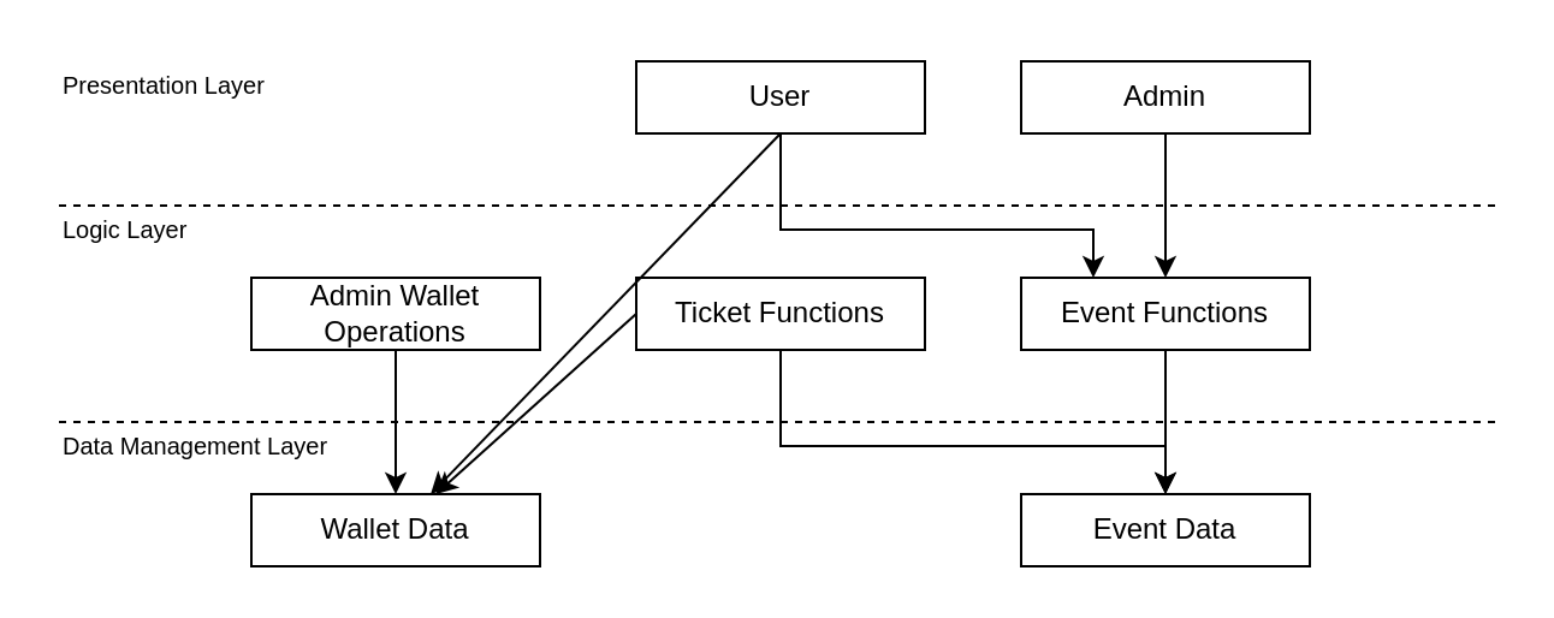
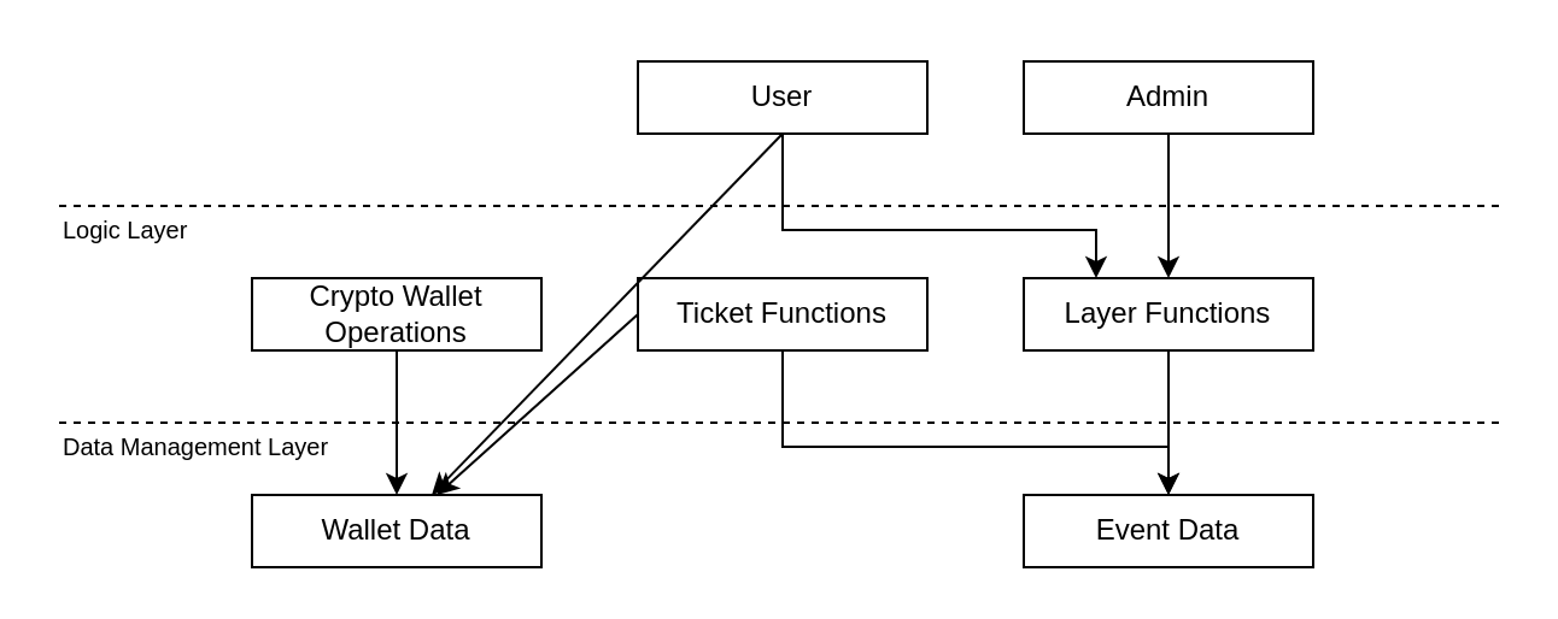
  <mxCell id="0" />
  <mxCell id="1" parent="0" />
  <mxCell id="2" value="User" style="rounded=0;whiteSpace=wrap;html=1;" parent="1" vertex="1"><mxGeometry x="264" y="25" width="120" height="30" as="geometry" /></mxCell>
  <mxCell id="3" value="Admin" style="rounded=0;whiteSpace=wrap;html=1;" parent="1" vertex="1"><mxGeometry x="424" y="25" width="120" height="30" as="geometry" /></mxCell>
- <mxCell id="4" value="Event Functions" style="rounded=0;whiteSpace=wrap;html=1;" parent="1" vertex="1"><mxGeometry x="424" y="115" width="120" height="30" as="geometry" /></mxCell>
- <mxCell id="5" value="Admin Wallet Operations" style="rounded=0;whiteSpace=wrap;html=1;" parent="1" vertex="1"><mxGeometry x="104" y="115" width="120" height="30" as="geometry" /></mxCell>
+ <mxCell id="4" value="Layer Functions" style="rounded=0;whiteSpace=wrap;html=1;" parent="1" vertex="1"><mxGeometry x="424" y="115" width="120" height="30" as="geometry" /></mxCell>
+ <mxCell id="5" value="Crypto Wallet Operations" style="rounded=0;whiteSpace=wrap;html=1;" parent="1" vertex="1"><mxGeometry x="104" y="115" width="120" height="30" as="geometry" /></mxCell>
  <mxCell id="6" value="Event Data" style="rounded=0;whiteSpace=wrap;html=1;" parent="1" vertex="1"><mxGeometry x="424" y="205" width="120" height="30" as="geometry" /></mxCell>
  <mxCell id="7" value="Wallet Data" style="rounded=0;whiteSpace=wrap;html=1;" parent="1" vertex="1"><mxGeometry x="104" y="205" width="120" height="30" as="geometry" /></mxCell>
  <mxCell id="8" value="" style="endArrow=classic;html=1;rounded=0;edgeStyle=orthogonalEdgeStyle;exitX=0.5;exitY=1;exitDx=0;exitDy=0;entryX=0.25;entryY=0;entryDx=0;entryDy=0;" parent="1" source="2" edge="1" target="4"><mxGeometry width="50" height="50" relative="1" as="geometry"><mxPoint x="664" y="395" as="sourcePoint" /><mxPoint x="484" y="115" as="targetPoint" /><Array as="points"><mxPoint x="324" y="95" /><mxPoint x="454" y="95" /></Array></mxGeometry></mxCell>
  <mxCell id="9" value="" style="endArrow=classic;html=1;rounded=0;edgeStyle=orthogonalEdgeStyle;exitX=0.5;exitY=1;exitDx=0;exitDy=0;entryX=0.5;entryY=0;entryDx=0;entryDy=0;" parent="1" source="4" target="6" edge="1"><mxGeometry width="50" height="50" relative="1" as="geometry"><mxPoint x="624" y="175" as="sourcePoint" /><mxPoint x="674" y="125" as="targetPoint" /></mxGeometry></mxCell>
  <mxCell id="10" value="" style="endArrow=classic;html=1;rounded=0;edgeStyle=orthogonalEdgeStyle;exitX=0.5;exitY=1;exitDx=0;exitDy=0;entryX=0.5;entryY=0;entryDx=0;entryDy=0;" parent="1" source="5" target="7" edge="1"><mxGeometry width="50" height="50" relative="1" as="geometry"><mxPoint x="524" y="175" as="sourcePoint" /><mxPoint x="574" y="125" as="targetPoint" /></mxGeometry></mxCell>
  <mxCell id="11" value="" style="endArrow=classic;html=1;rounded=0;edgeStyle=orthogonalEdgeStyle;exitX=0.5;exitY=1;exitDx=0;exitDy=0;entryX=0.5;entryY=0;entryDx=0;entryDy=0;" parent="1" source="3" target="4" edge="1"><mxGeometry width="50" height="50" relative="1" as="geometry"><mxPoint x="624" y="175" as="sourcePoint" /><mxPoint x="644" y="105" as="targetPoint" /><Array as="points"><mxPoint x="484" y="115" /><mxPoint x="484" y="115" /></Array></mxGeometry></mxCell>
  <mxCell id="12" value="" style="endArrow=none;dashed=1;html=1;rounded=0;edgeStyle=orthogonalEdgeStyle;" parent="1" edge="1"><mxGeometry width="50" height="50" relative="1" as="geometry"><mxPoint x="24" y="85" as="sourcePoint" /><mxPoint x="624" y="85" as="targetPoint" /><Array as="points"><mxPoint x="324" y="85" /><mxPoint x="324" y="85" /></Array></mxGeometry></mxCell>
  <mxCell id="13" value="" style="endArrow=none;dashed=1;html=1;rounded=0;edgeStyle=orthogonalEdgeStyle;" parent="1" edge="1"><mxGeometry width="50" height="50" relative="1" as="geometry"><mxPoint x="24" y="175" as="sourcePoint" /><mxPoint x="624" y="175" as="targetPoint" /></mxGeometry></mxCell>
- <mxCell id="14" value="Presentation Layer" style="text;strokeColor=none;fillColor=none;align=left;verticalAlign=middle;spacingLeft=4;spacingRight=4;overflow=hidden;points=[[0,0.5],[1,0.5]];portConstraint=eastwest;rotatable=0;fontSize=10;" parent="1" vertex="1"><mxGeometry x="20" y="20" width="130" height="30" as="geometry" /></mxCell>
  <mxCell id="15" value="Logic Layer" style="text;strokeColor=none;fillColor=none;align=left;verticalAlign=middle;spacingLeft=4;spacingRight=4;overflow=hidden;points=[[0,0.5],[1,0.5]];portConstraint=eastwest;rotatable=0;fontSize=10;" parent="1" vertex="1"><mxGeometry x="20" y="80" width="130" height="30" as="geometry" /></mxCell>
  <mxCell id="16" value="Data Management Layer" style="text;strokeColor=none;fillColor=none;align=left;verticalAlign=middle;spacingLeft=4;spacingRight=4;overflow=hidden;points=[[0,0.5],[1,0.5]];portConstraint=eastwest;rotatable=0;fontSize=10;" parent="1" vertex="1"><mxGeometry x="20" y="170" width="130" height="30" as="geometry" /></mxCell>
  <mxCell id="17" value="Ticket Functions" style="rounded=0;whiteSpace=wrap;html=1;" vertex="1" parent="1"><mxGeometry x="264" y="115" width="120" height="30" as="geometry" /></mxCell>
  <mxCell id="18" value="" style="endArrow=classic;html=1;rounded=0;exitX=0.5;exitY=1;exitDx=0;exitDy=0;" edge="1" parent="1" source="2" target="7"><mxGeometry width="50" height="50" relative="1" as="geometry"><mxPoint x="474" y="135" as="sourcePoint" /><mxPoint x="524" y="85" as="targetPoint" /></mxGeometry></mxCell>
  <mxCell id="19" value="" style="endArrow=classic;html=1;rounded=0;edgeStyle=orthogonalEdgeStyle;exitX=0.5;exitY=1;exitDx=0;exitDy=0;entryX=0.5;entryY=0;entryDx=0;entryDy=0;" edge="1" parent="1" source="17" target="6"><mxGeometry width="50" height="50" relative="1" as="geometry"><mxPoint x="334" y="65" as="sourcePoint" /><mxPoint x="494" y="125" as="targetPoint" /><Array as="points"><mxPoint x="324" y="185" /><mxPoint x="484" y="185" /></Array></mxGeometry></mxCell>
  <mxCell id="20" value="" style="endArrow=classic;html=1;rounded=0;exitX=0;exitY=0.5;exitDx=0;exitDy=0;" edge="1" parent="1" source="17" target="7"><mxGeometry width="50" height="50" relative="1" as="geometry"><mxPoint x="374" y="135" as="sourcePoint" /><mxPoint x="424" y="85" as="targetPoint" /></mxGeometry></mxCell>
